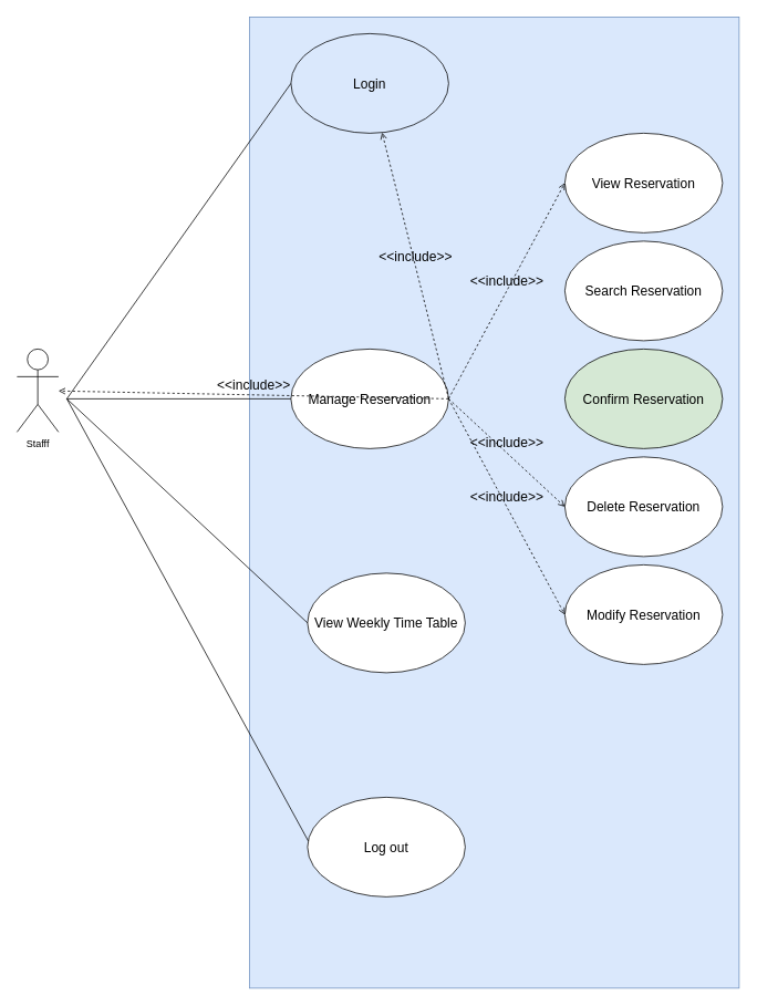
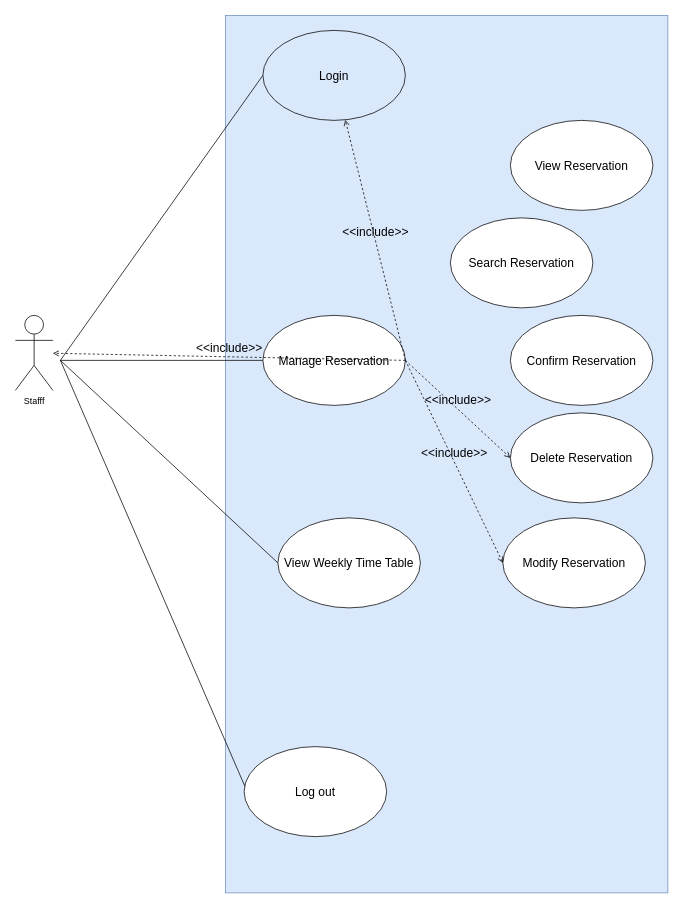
  <mxCell id="0" />
  <mxCell id="1" parent="0" />
  <mxCell id="2" value="" style="rounded=0;whiteSpace=wrap;html=1;fontSize=16;fillColor=#dae8fc;strokeColor=#6c8ebf;" vertex="1" parent="1"><mxGeometry x="300" y="20" width="590" height="1170" as="geometry" /></mxCell>
  <mxCell id="3" value="Stafff" style="shape=umlActor;verticalLabelPosition=bottom;verticalAlign=top;html=1;outlineConnect=0;" vertex="1" parent="1"><mxGeometry x="20" y="420" width="50" height="100" as="geometry" /></mxCell>
  <mxCell id="4" value="Login" style="ellipse;whiteSpace=wrap;html=1;fontSize=16;fillColor=#dae8fc;" vertex="1" parent="1"><mxGeometry x="350" y="40" width="190" height="120" as="geometry" /></mxCell>
  <mxCell id="5" value="" style="endArrow=none;html=1;entryX=0;entryY=0.5;entryDx=0;entryDy=0;" edge="1" parent="1" target="4"><mxGeometry width="50" height="50" relative="1" as="geometry"><mxPoint x="80" y="480" as="sourcePoint" /><mxPoint x="320" y="350" as="targetPoint" /></mxGeometry></mxCell>
  <mxCell id="6" value="Manage Reservation" style="ellipse;whiteSpace=wrap;html=1;fontSize=16;" vertex="1" parent="1"><mxGeometry x="350" y="420" width="190" height="120" as="geometry" /></mxCell>
  <mxCell id="7" value="" style="endArrow=none;html=1;fontSize=16;entryX=0;entryY=0.5;entryDx=0;entryDy=0;" edge="1" parent="1" target="6"><mxGeometry width="50" height="50" relative="1" as="geometry"><mxPoint x="80" y="480" as="sourcePoint" /><mxPoint x="320" y="380" as="targetPoint" /></mxGeometry></mxCell>
  <mxCell id="8" value="View Reservation" style="ellipse;whiteSpace=wrap;html=1;fontSize=16;" vertex="1" parent="1"><mxGeometry x="680" y="160" width="190" height="120" as="geometry" /></mxCell>
- <mxCell id="9" value="Search Reservation" style="ellipse;whiteSpace=wrap;html=1;fontSize=16;" vertex="1" parent="1"><mxGeometry x="680" y="290" width="190" height="120" as="geometry" /></mxCell>
- <mxCell id="10" value="Confirm Reservation" style="ellipse;whiteSpace=wrap;html=1;fontSize=16;fillColor=#d5e8d4;" vertex="1" parent="1"><mxGeometry x="680" y="420" width="190" height="120" as="geometry" /></mxCell>
+ <mxCell id="9" value="Search Reservation" style="ellipse;whiteSpace=wrap;html=1;fontSize=16;" vertex="1" parent="1"><mxGeometry x="600" y="290" width="190" height="120" as="geometry" /></mxCell>
+ <mxCell id="10" value="Confirm Reservation" style="ellipse;whiteSpace=wrap;html=1;fontSize=16;" vertex="1" parent="1"><mxGeometry x="680" y="420" width="190" height="120" as="geometry" /></mxCell>
  <mxCell id="11" value="Delete Reservation" style="ellipse;whiteSpace=wrap;html=1;fontSize=16;" vertex="1" parent="1"><mxGeometry x="680" y="550" width="190" height="120" as="geometry" /></mxCell>
- <mxCell id="12" value="Modify Reservation" style="ellipse;whiteSpace=wrap;html=1;fontSize=16;" vertex="1" parent="1"><mxGeometry x="680" y="680" width="190" height="120" as="geometry" /></mxCell>
- <mxCell id="13" value="&amp;lt;&amp;lt;include&amp;gt;&amp;gt;" style="html=1;verticalAlign=bottom;labelBackgroundColor=none;endArrow=open;endFill=0;dashed=1;fontSize=16;exitX=1;exitY=0.5;exitDx=0;exitDy=0;entryX=0;entryY=0.5;entryDx=0;entryDy=0;" edge="1" parent="1" source="6" target="8"><mxGeometry width="160" relative="1" as="geometry"><mxPoint x="210" y="520" as="sourcePoint" /><mxPoint x="370" y="520" as="targetPoint" /></mxGeometry></mxCell>
+ <mxCell id="12" value="Modify Reservation" style="ellipse;whiteSpace=wrap;html=1;fontSize=16;" vertex="1" parent="1"><mxGeometry x="670" y="690" width="190" height="120" as="geometry" /></mxCell>
  <mxCell id="14" value="&amp;lt;&amp;lt;include&amp;gt;&amp;gt;" style="html=1;verticalAlign=bottom;labelBackgroundColor=none;endArrow=open;endFill=0;dashed=1;fontSize=16;exitX=1;exitY=0.5;exitDx=0;exitDy=0;" edge="1" parent="1" source="6" target="4"><mxGeometry width="160" relative="1" as="geometry"><mxPoint x="550" y="490" as="sourcePoint" /><mxPoint x="680" y="290" as="targetPoint" /></mxGeometry></mxCell>
  <mxCell id="15" value="&amp;lt;&amp;lt;include&amp;gt;&amp;gt;" style="html=1;verticalAlign=bottom;labelBackgroundColor=none;endArrow=open;endFill=0;dashed=1;fontSize=16;exitX=1;exitY=0.5;exitDx=0;exitDy=0;" edge="1" parent="1" source="6" target="3"><mxGeometry width="160" relative="1" as="geometry"><mxPoint x="560" y="500" as="sourcePoint" /><mxPoint x="690" y="300" as="targetPoint" /></mxGeometry></mxCell>
  <mxCell id="16" value="&amp;lt;&amp;lt;include&amp;gt;&amp;gt;" style="html=1;verticalAlign=bottom;labelBackgroundColor=none;endArrow=open;endFill=0;dashed=1;fontSize=16;exitX=1;exitY=0.5;exitDx=0;exitDy=0;entryX=0;entryY=0.5;entryDx=0;entryDy=0;" edge="1" parent="1" source="6" target="11"><mxGeometry width="160" relative="1" as="geometry"><mxPoint x="550" y="490" as="sourcePoint" /><mxPoint x="680" y="430" as="targetPoint" /></mxGeometry></mxCell>
  <mxCell id="17" value="&amp;lt;&amp;lt;include&amp;gt;&amp;gt;" style="html=1;verticalAlign=bottom;labelBackgroundColor=none;endArrow=open;endFill=0;dashed=1;fontSize=16;exitX=1;exitY=0.5;exitDx=0;exitDy=0;entryX=0;entryY=0.5;entryDx=0;entryDy=0;" edge="1" parent="1" source="6" target="12"><mxGeometry width="160" relative="1" as="geometry"><mxPoint x="560" y="500" as="sourcePoint" /><mxPoint x="690" y="440" as="targetPoint" /></mxGeometry></mxCell>
  <mxCell id="18" value="View Weekly Time Table" style="ellipse;whiteSpace=wrap;html=1;fontSize=16;" vertex="1" parent="1"><mxGeometry x="370" y="690" width="190" height="120" as="geometry" /></mxCell>
  <mxCell id="19" value="" style="endArrow=none;html=1;fontSize=16;entryX=0;entryY=0.5;entryDx=0;entryDy=0;" edge="1" parent="1" target="18"><mxGeometry width="50" height="50" relative="1" as="geometry"><mxPoint x="80" y="480" as="sourcePoint" /><mxPoint x="360" y="490" as="targetPoint" /></mxGeometry></mxCell>
- <mxCell id="20" value="Log out" style="ellipse;whiteSpace=wrap;html=1;fontSize=16;" vertex="1" parent="1"><mxGeometry x="370" y="960" width="190" height="120" as="geometry" /></mxCell>
+ <mxCell id="20" value="Log out" style="ellipse;whiteSpace=wrap;html=1;fontSize=16;" vertex="1" parent="1"><mxGeometry x="325" y="995" width="190" height="120" as="geometry" /></mxCell>
  <mxCell id="21" value="" style="endArrow=none;html=1;fontSize=16;entryX=0.005;entryY=0.44;entryDx=0;entryDy=0;entryPerimeter=0;" edge="1" parent="1" target="20"><mxGeometry width="50" height="50" relative="1" as="geometry"><mxPoint x="80" y="480" as="sourcePoint" /><mxPoint x="390" y="890" as="targetPoint" /></mxGeometry></mxCell>
